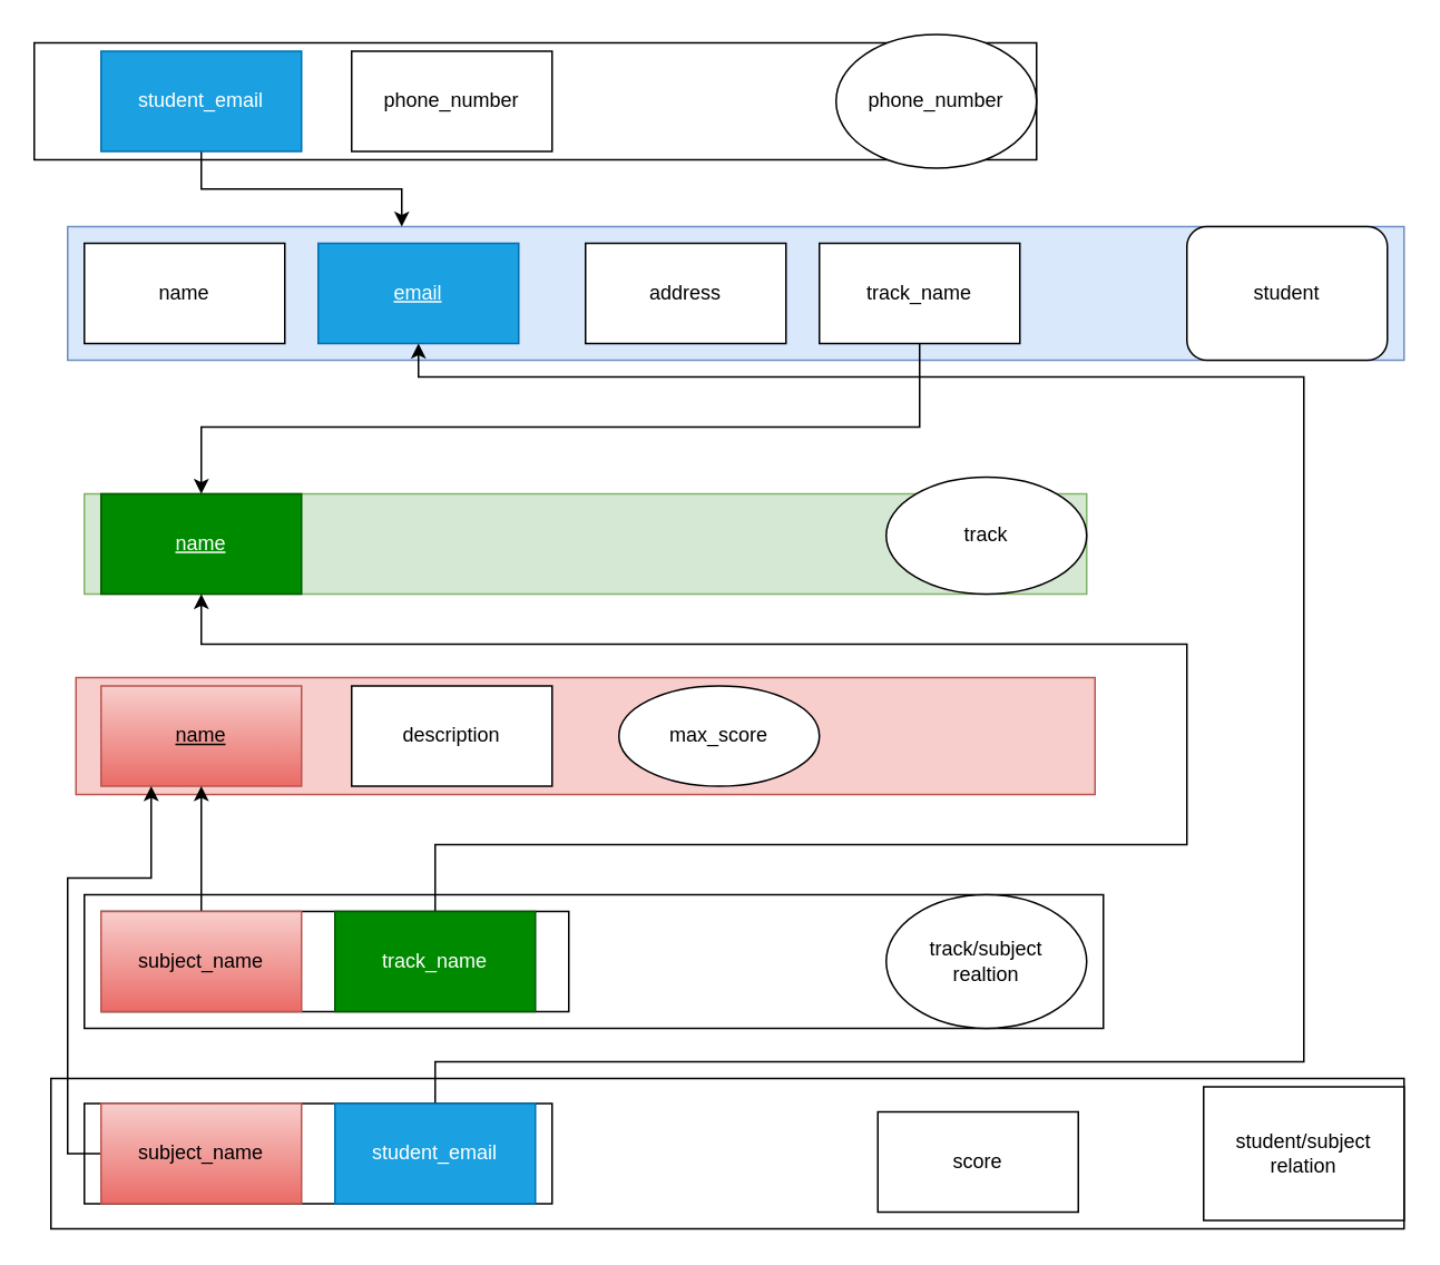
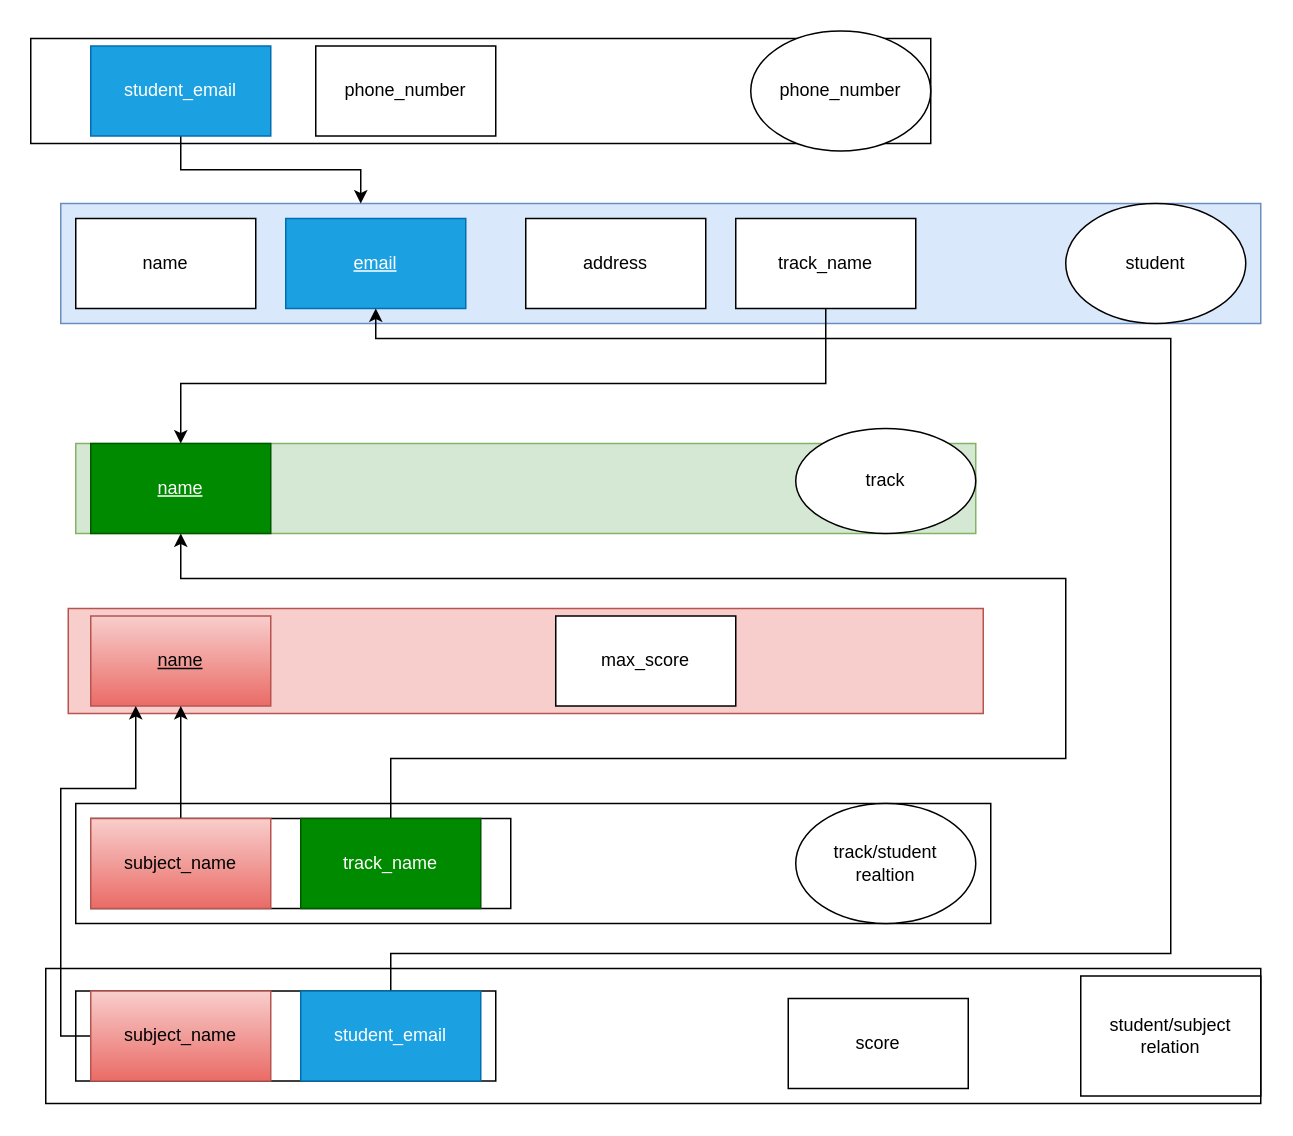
  <mxCell id="0" />
  <mxCell id="1" parent="0" />
  <mxCell id="2" value="" style="rounded=0;whiteSpace=wrap;html=1;" vertex="1" parent="1"><mxGeometry x="30" y="645" width="810" height="90" as="geometry" /></mxCell>
  <mxCell id="3" value="" style="rounded=0;whiteSpace=wrap;html=1;" vertex="1" parent="1"><mxGeometry x="50" y="660" width="280" height="60" as="geometry" /></mxCell>
  <mxCell id="4" value="" style="rounded=0;whiteSpace=wrap;html=1;" vertex="1" parent="1"><mxGeometry x="50" y="535" width="610" height="80" as="geometry" /></mxCell>
  <mxCell id="5" value="" style="rounded=0;whiteSpace=wrap;html=1;" vertex="1" parent="1"><mxGeometry x="60" y="545" width="280" height="60" as="geometry" /></mxCell>
  <mxCell id="6" value="" style="rounded=0;whiteSpace=wrap;html=1;labelBackgroundColor=none;fillColor=#dae8fc;strokeColor=#6c8ebf;" vertex="1" parent="1"><mxGeometry x="40" y="135" width="800" height="80" as="geometry" /></mxCell>
  <mxCell id="7" value="name" style="rounded=0;whiteSpace=wrap;html=1;labelBackgroundColor=none;" vertex="1" parent="1"><mxGeometry x="50" y="145" width="120" height="60" as="geometry" /></mxCell>
  <mxCell id="8" value="&lt;u&gt;email&lt;/u&gt;" style="rounded=0;whiteSpace=wrap;html=1;labelBackgroundColor=none;fillColor=#1ba1e2;fontColor=#ffffff;strokeColor=#006EAF;" vertex="1" parent="1"><mxGeometry x="190" y="145" width="120" height="60" as="geometry" /></mxCell>
  <mxCell id="9" value="address" style="rounded=0;whiteSpace=wrap;html=1;labelBackgroundColor=none;" vertex="1" parent="1"><mxGeometry x="350" y="145" width="120" height="60" as="geometry" /></mxCell>
- <mxCell id="10" value="student" style="whiteSpace=wrap;html=1;labelBackgroundColor=none;rounded=1;" vertex="1" parent="1"><mxGeometry x="710" y="135" width="120" height="80" as="geometry" /></mxCell>
+ <mxCell id="10" value="student" style="ellipse;whiteSpace=wrap;html=1;labelBackgroundColor=none;" vertex="1" parent="1"><mxGeometry x="710" y="135" width="120" height="80" as="geometry" /></mxCell>
  <mxCell id="11" value="" style="rounded=0;whiteSpace=wrap;html=1;" vertex="1" parent="1"><mxGeometry y="25" width="600" height="70" as="geometry" x="20" /></mxCell>
  <mxCell id="12" style="edgeStyle=orthogonalEdgeStyle;rounded=0;orthogonalLoop=1;jettySize=auto;html=1;entryX=0.25;entryY=0;entryDx=0;entryDy=0;" edge="1" parent="1" source="13" target="6"><mxGeometry relative="1" as="geometry" /></mxCell>
  <mxCell id="13" value="student_email" style="rounded=0;whiteSpace=wrap;html=1;fillColor=#1ba1e2;fontColor=#ffffff;strokeColor=#006EAF;" vertex="1" parent="1"><mxGeometry x="60" y="30" width="120" height="60" as="geometry" /></mxCell>
  <mxCell id="14" value="phone_number" style="rounded=0;whiteSpace=wrap;html=1;" vertex="1" parent="1"><mxGeometry x="210" y="30" width="120" height="60" as="geometry" /></mxCell>
  <mxCell id="15" value="phone_number" style="ellipse;whiteSpace=wrap;html=1;" vertex="1" parent="1"><mxGeometry x="500" y="20" width="120" height="80" as="geometry" /></mxCell>
  <mxCell id="16" value="" style="rounded=0;whiteSpace=wrap;html=1;fillColor=#d5e8d4;strokeColor=#82b366;" vertex="1" parent="1"><mxGeometry x="50" y="295" width="600" height="60" as="geometry" /></mxCell>
  <mxCell id="17" value="&lt;u&gt;name&lt;/u&gt;" style="rounded=0;whiteSpace=wrap;html=1;fillColor=#008a00;fontColor=#ffffff;strokeColor=#005700;" vertex="1" parent="1"><mxGeometry x="60" y="295" width="120" height="60" as="geometry" /></mxCell>
  <mxCell id="18" value="track" style="ellipse;whiteSpace=wrap;html=1;" vertex="1" parent="1"><mxGeometry x="530" y="285" width="120" height="70" as="geometry" /></mxCell>
  <mxCell id="19" value="" style="rounded=0;whiteSpace=wrap;html=1;fillColor=#f8cecc;strokeColor=#b85450;" vertex="1" parent="1"><mxGeometry x="45" y="405" width="610" height="70" as="geometry" /></mxCell>
  <mxCell id="20" value="&lt;u&gt;name&lt;/u&gt;" style="rounded=0;whiteSpace=wrap;html=1;fillColor=#f8cecc;gradientColor=#ea6b66;strokeColor=#b85450;" vertex="1" parent="1"><mxGeometry x="60" y="410" width="120" height="60" as="geometry" /></mxCell>
- <mxCell id="21" value="description" style="rounded=0;whiteSpace=wrap;html=1;" vertex="1" parent="1"><mxGeometry x="210" y="410" width="120" height="60" as="geometry" /></mxCell>
- <mxCell id="22" value="max_score" style="ellipse;whiteSpace=wrap;html=1;" vertex="1" parent="1"><mxGeometry x="370" y="410" width="120" height="60" as="geometry" /></mxCell>
+ <mxCell id="22" value="max_score" style="rounded=0;whiteSpace=wrap;html=1;" vertex="1" parent="1"><mxGeometry x="370" y="410" width="120" height="60" as="geometry" /></mxCell>
  <mxCell id="23" style="edgeStyle=orthogonalEdgeStyle;rounded=0;orthogonalLoop=1;jettySize=auto;html=1;" edge="1" parent="1" source="24" target="17"><mxGeometry relative="1" as="geometry"><Array as="points"><mxPoint x="550" y="255" /><mxPoint x="120" y="255" /></Array></mxGeometry></mxCell>
  <mxCell id="24" value="track_name" style="rounded=0;whiteSpace=wrap;html=1;" vertex="1" parent="1"><mxGeometry x="490" y="145" width="120" height="60" as="geometry" /></mxCell>
  <mxCell id="25" style="edgeStyle=orthogonalEdgeStyle;rounded=0;orthogonalLoop=1;jettySize=auto;html=1;" edge="1" parent="1" source="26" target="20"><mxGeometry relative="1" as="geometry" /></mxCell>
  <mxCell id="26" value="subject_name" style="rounded=0;whiteSpace=wrap;html=1;fillColor=#f8cecc;gradientColor=#ea6b66;strokeColor=#b85450;" vertex="1" parent="1"><mxGeometry x="60" y="545" width="120" height="60" as="geometry" /></mxCell>
  <mxCell id="27" style="edgeStyle=orthogonalEdgeStyle;rounded=0;orthogonalLoop=1;jettySize=auto;html=1;entryX=0.5;entryY=1;entryDx=0;entryDy=0;" edge="1" parent="1" source="28" target="17"><mxGeometry relative="1" as="geometry"><Array as="points"><mxPoint x="260" y="505" /><mxPoint x="710" y="505" /><mxPoint x="710" y="385" /><mxPoint x="120" y="385" /></Array></mxGeometry></mxCell>
  <mxCell id="28" value="track_name" style="rounded=0;whiteSpace=wrap;html=1;fillColor=#008a00;fontColor=#ffffff;strokeColor=#005700;" vertex="1" parent="1"><mxGeometry x="200" y="545" width="120" height="60" as="geometry" /></mxCell>
- <mxCell id="29" value="track/subject&lt;br&gt;realtion" style="ellipse;whiteSpace=wrap;html=1;" vertex="1" parent="1"><mxGeometry x="530" y="535" width="120" height="80" as="geometry" /></mxCell>
+ <mxCell id="29" value="track/student&lt;br&gt;realtion" style="ellipse;whiteSpace=wrap;html=1;" vertex="1" parent="1"><mxGeometry x="530" y="535" width="120" height="80" as="geometry" /></mxCell>
  <mxCell id="30" style="edgeStyle=orthogonalEdgeStyle;rounded=0;orthogonalLoop=1;jettySize=auto;html=1;entryX=0.25;entryY=1;entryDx=0;entryDy=0;" edge="1" parent="1" source="31" target="20"><mxGeometry relative="1" as="geometry"><Array as="points"><mxPoint x="40" y="690" /><mxPoint x="40" y="525" /><mxPoint x="90" y="525" /></Array></mxGeometry></mxCell>
  <mxCell id="31" value="subject_name" style="rounded=0;whiteSpace=wrap;html=1;fillColor=#f8cecc;gradientColor=#ea6b66;strokeColor=#b85450;" vertex="1" parent="1"><mxGeometry x="60" y="660" width="120" height="60" as="geometry" /></mxCell>
  <mxCell id="32" style="edgeStyle=orthogonalEdgeStyle;rounded=0;orthogonalLoop=1;jettySize=auto;html=1;entryX=0.5;entryY=1;entryDx=0;entryDy=0;" edge="1" parent="1" source="33" target="8"><mxGeometry relative="1" as="geometry"><Array as="points"><mxPoint x="260" y="635" /><mxPoint x="780" y="635" /><mxPoint x="780" y="225" /><mxPoint x="250" y="225" /></Array></mxGeometry></mxCell>
  <mxCell id="33" value="student_email" style="rounded=0;whiteSpace=wrap;html=1;fillColor=#1ba1e2;strokeColor=#006EAF;fontColor=#ffffff;" vertex="1" parent="1"><mxGeometry x="200" y="660" width="120" height="60" as="geometry" /></mxCell>
  <mxCell id="34" value="score" style="rounded=0;whiteSpace=wrap;html=1;" vertex="1" parent="1"><mxGeometry x="525" y="665" width="120" height="60" as="geometry" /></mxCell>
  <mxCell id="35" value="student/subject&lt;br&gt;relation" style="whiteSpace=wrap;html=1;rounded=0;" vertex="1" parent="1"><mxGeometry x="720" y="650" width="120" height="80" as="geometry" /></mxCell>
